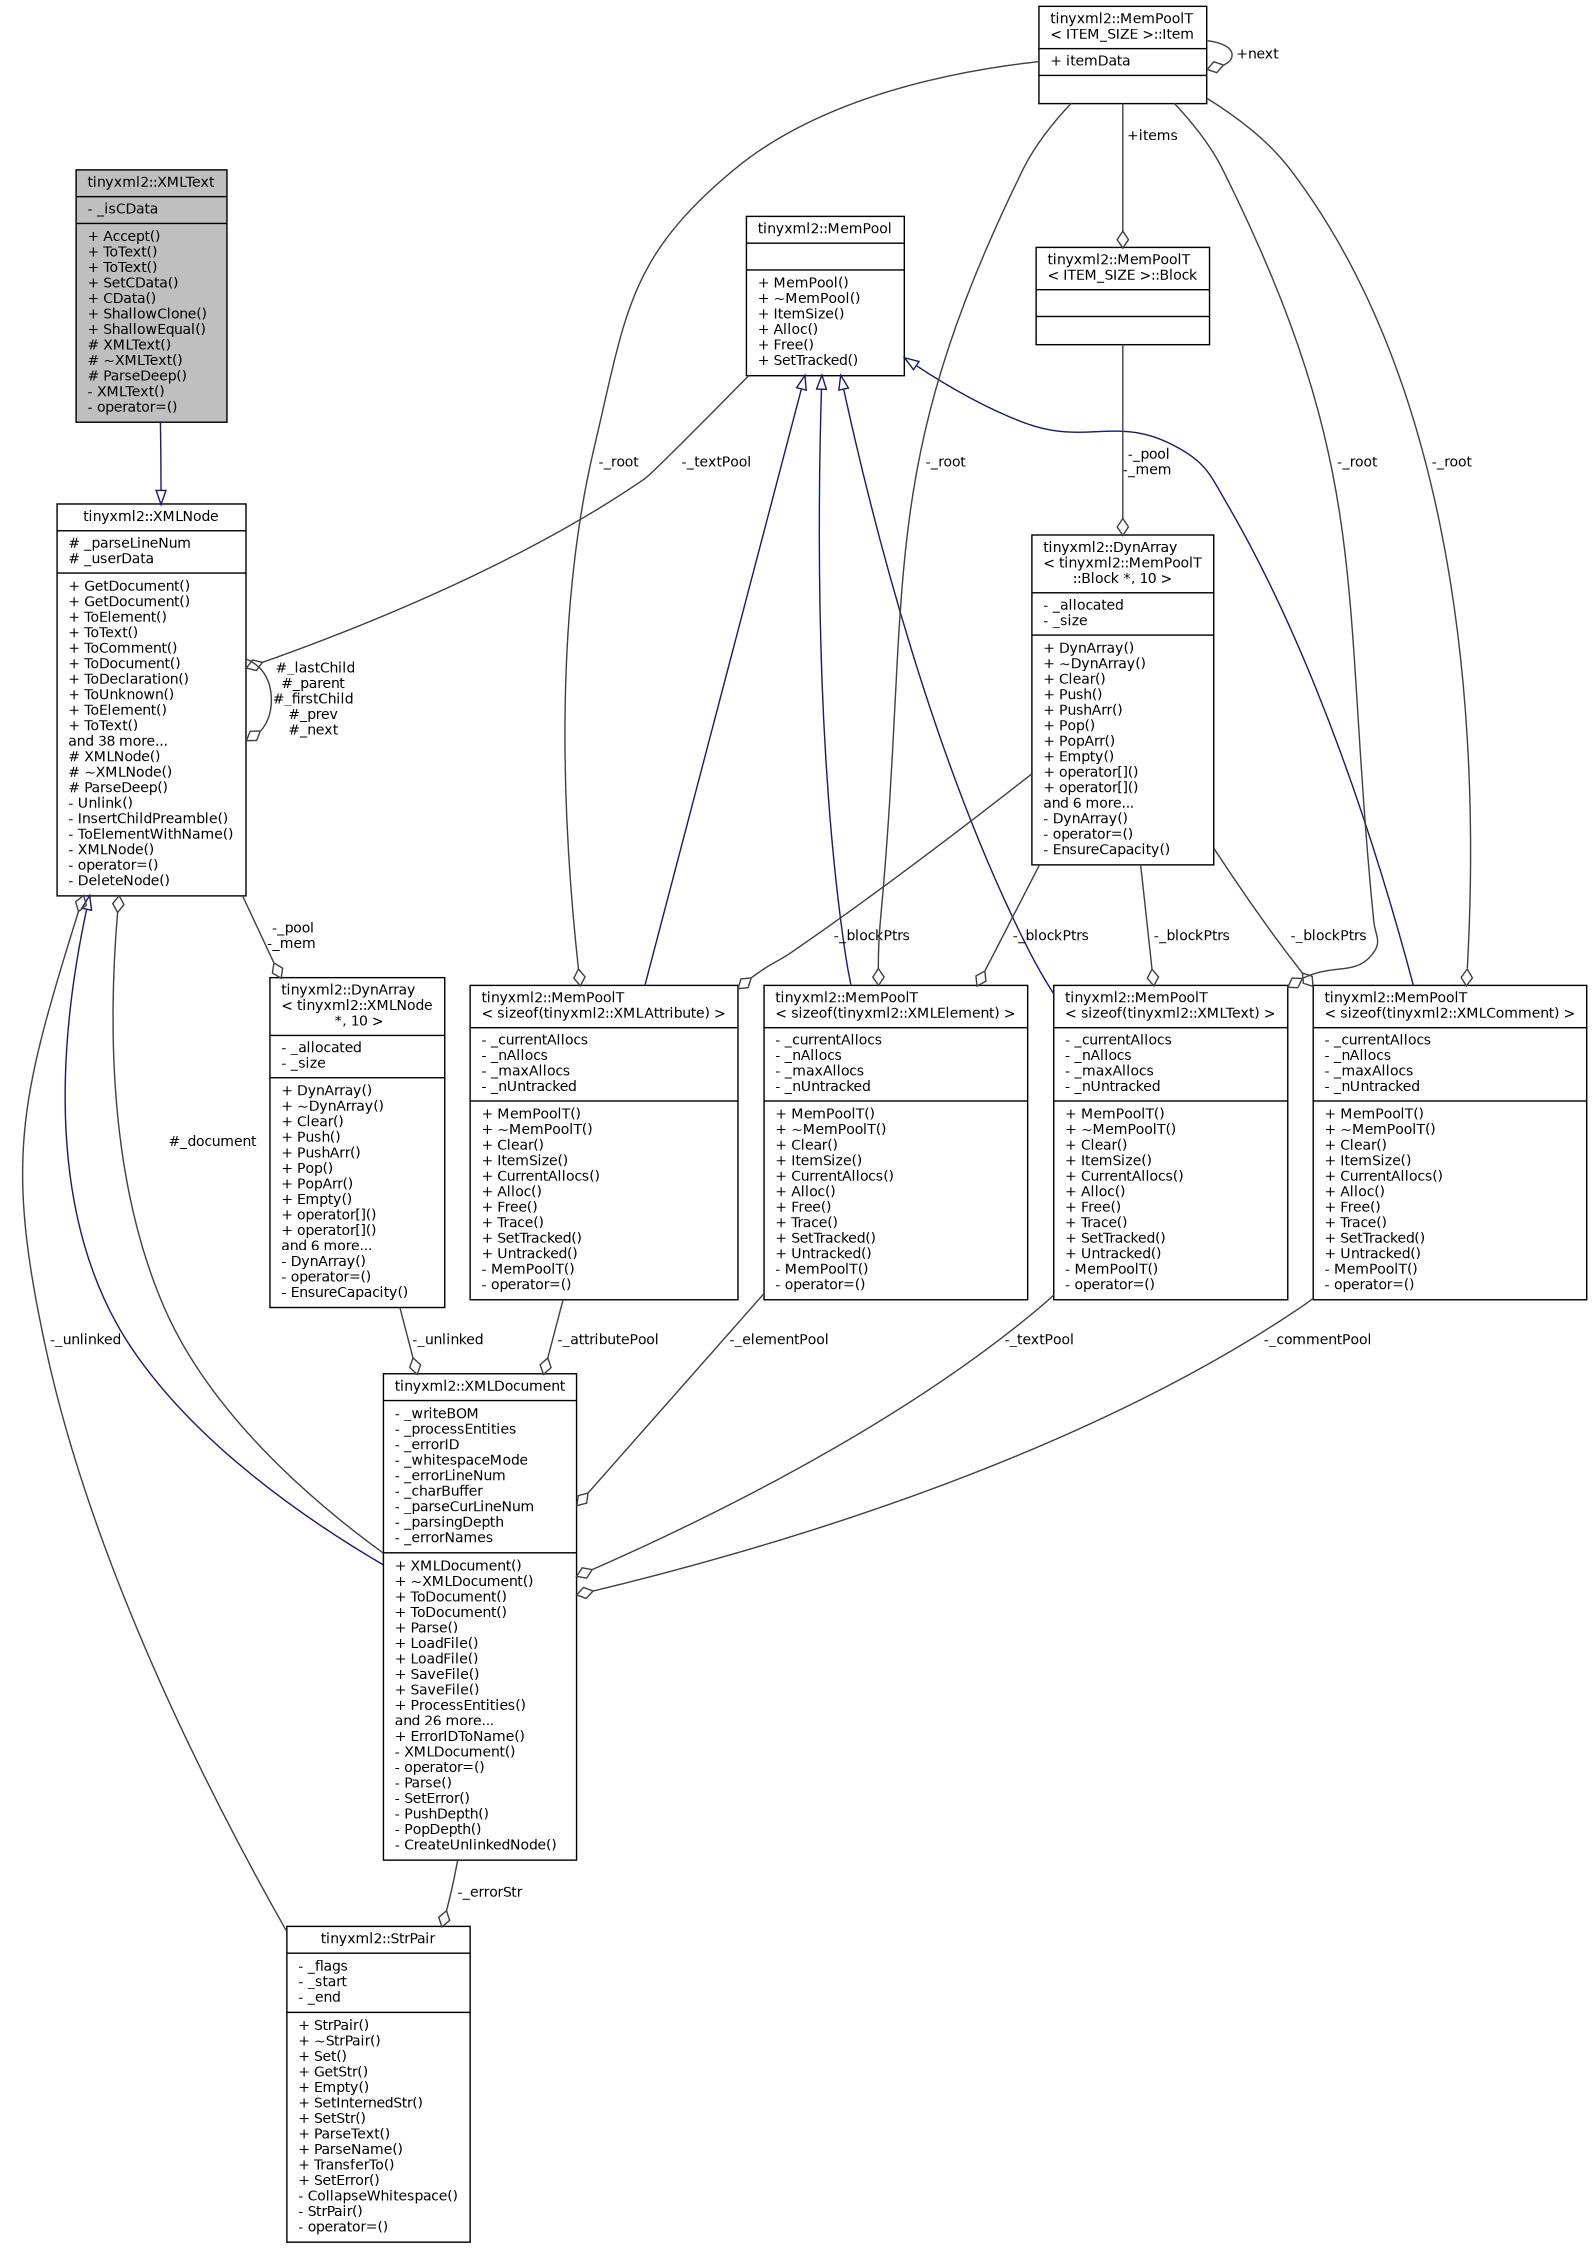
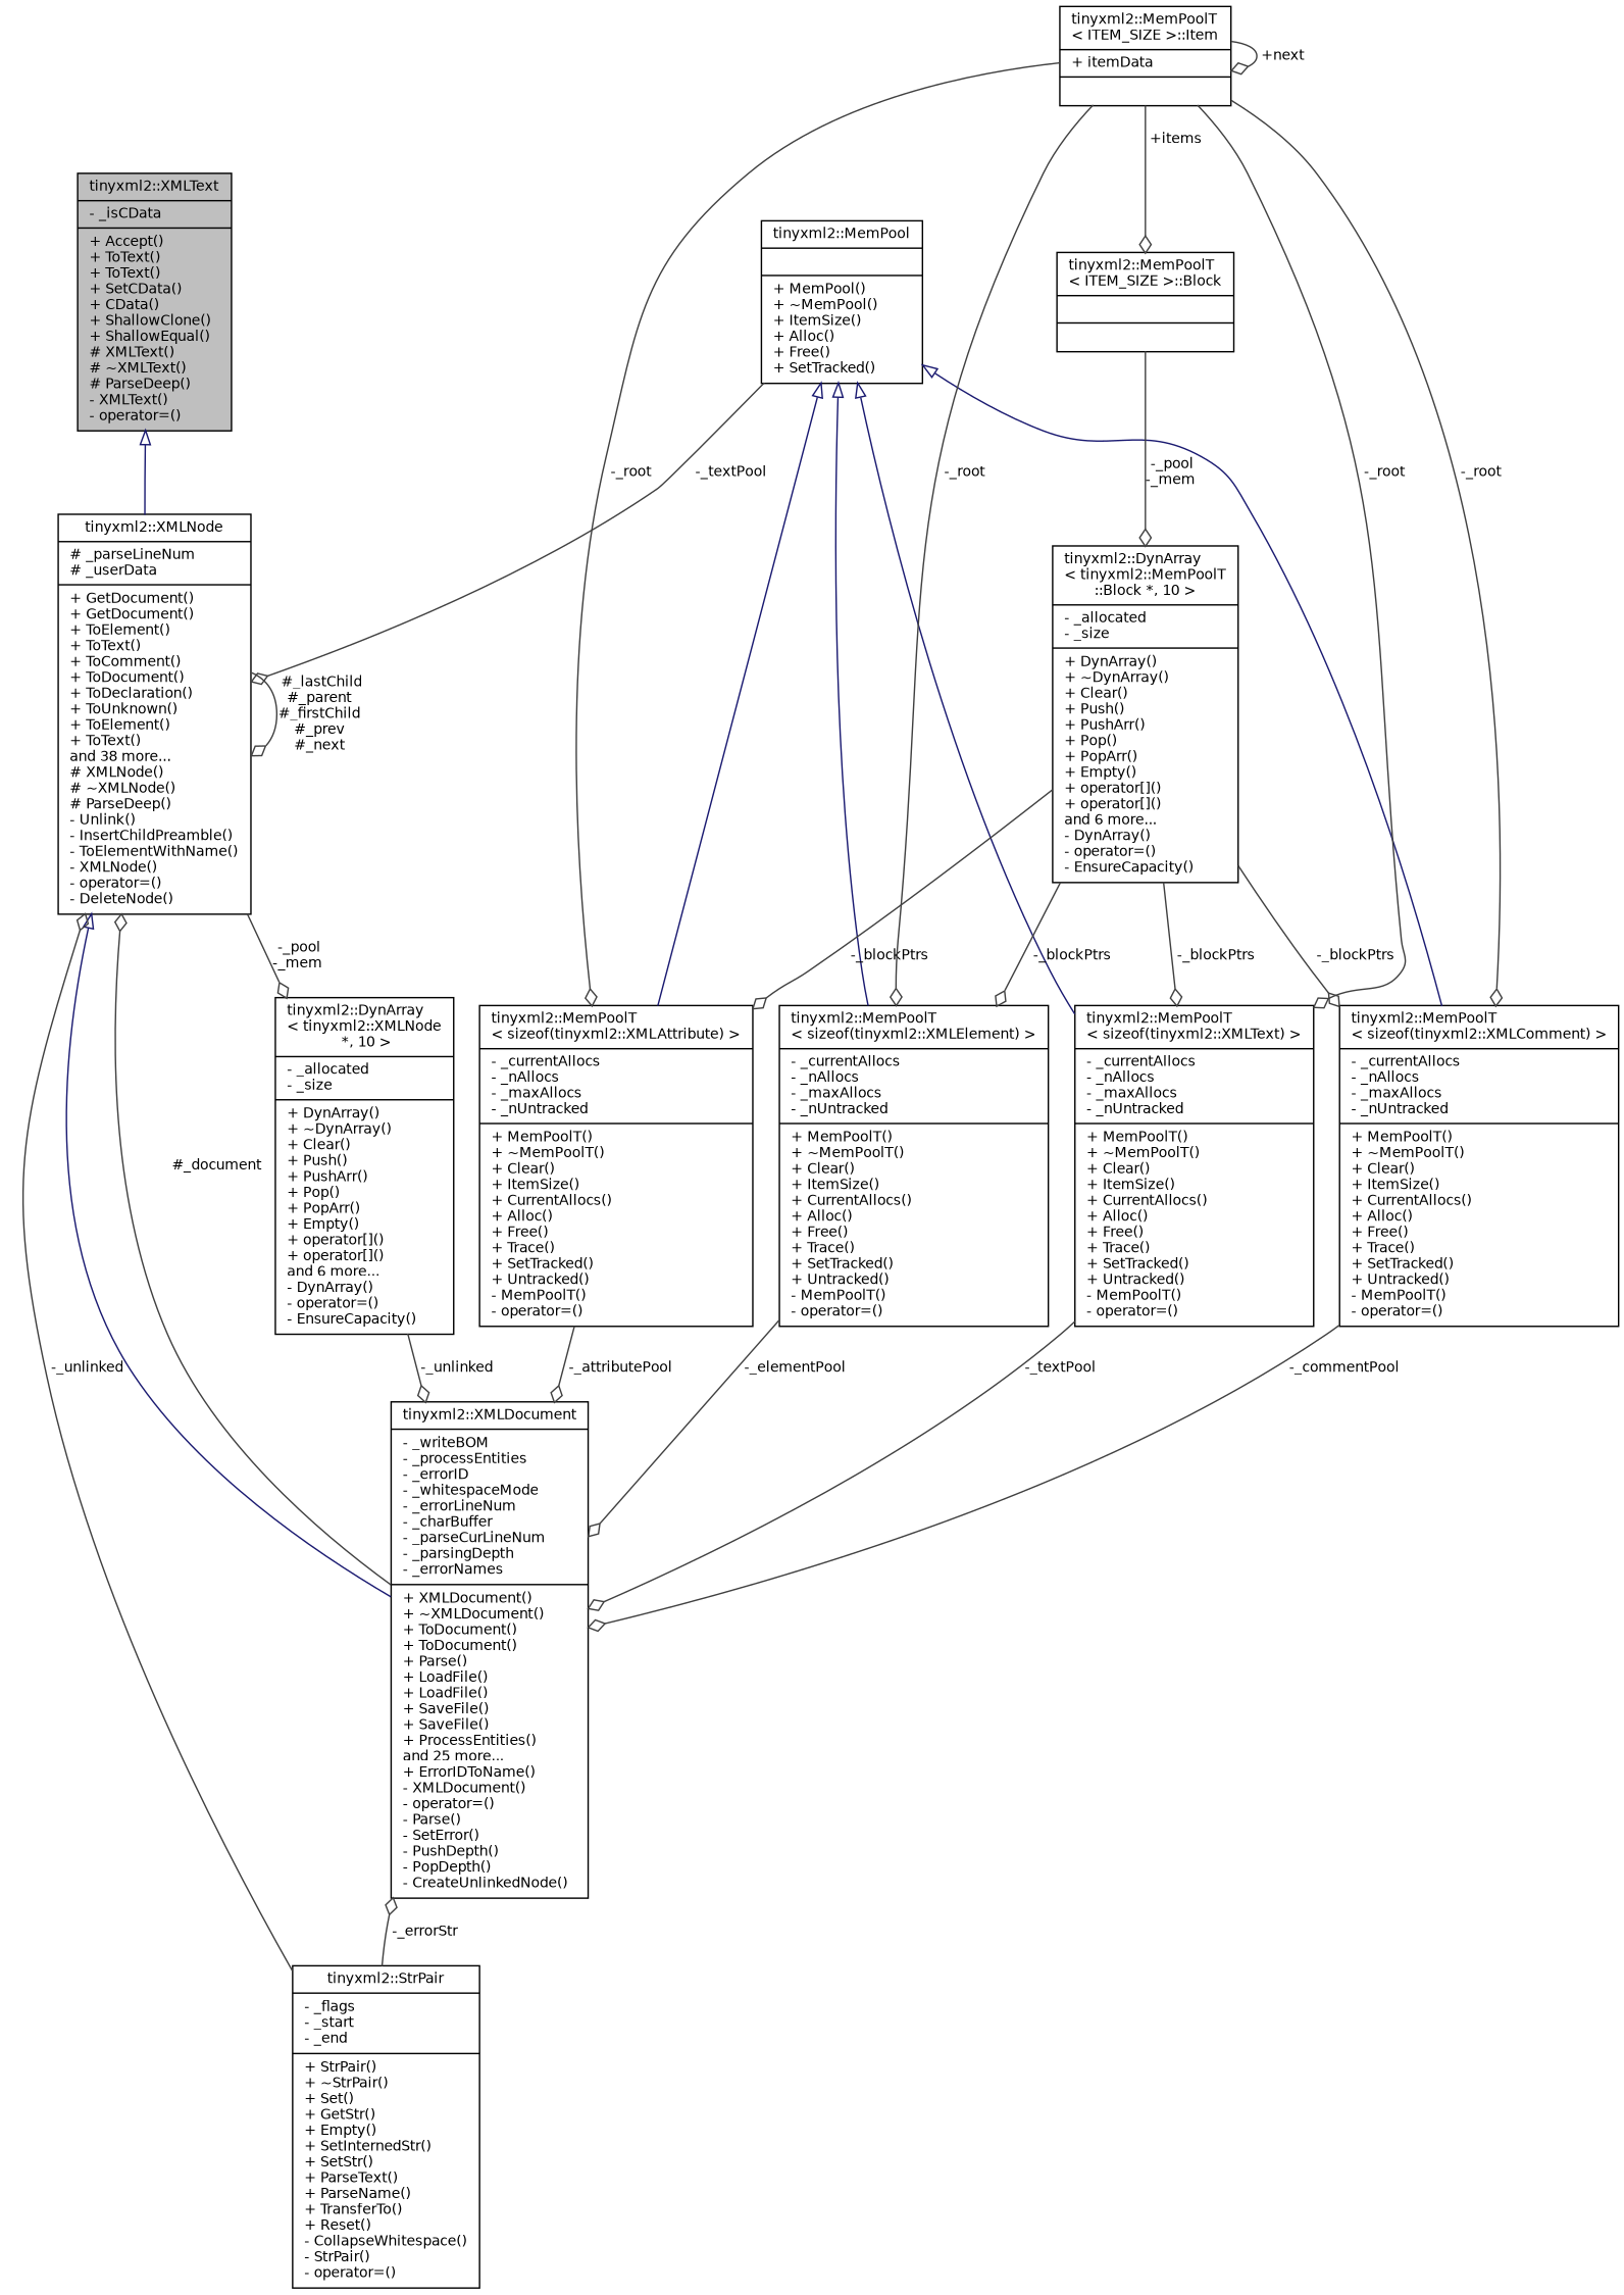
  digraph {
    node [color=black fillcolor=white fontname=Helvetica fontsize=10 shape=record style=filled]
    edge [color=grey25 fontname=Helvetica fontsize=10 labelfontname=Helvetica labelfontsize=10 style=solid arrowhead=odiamond]
    n1 [fillcolor=grey75 fontcolor=black height=0.2 label="{tinyxml2::XMLText\n|- _isCData\l|+ Accept()\l+ ToText()\l+ ToText()\l+ SetCData()\l+ CData()\l+ ShallowClone()\l+ ShallowEqual()\l# XMLText()\l# ~XMLText()\l# ParseDeep()\l- XMLText()\l- operator=()\l}" width=0.4]
    n2 [height=0.2 label="{tinyxml2::XMLNode\n|# _parseLineNum\l# _userData\l|+ GetDocument()\l+ GetDocument()\l+ ToElement()\l+ ToText()\l+ ToComment()\l+ ToDocument()\l+ ToDeclaration()\l+ ToUnknown()\l+ ToElement()\l+ ToText()\land 38 more...\l# XMLNode()\l# ~XMLNode()\l# ParseDeep()\l- Unlink()\l- InsertChildPreamble()\l- ToElementWithName()\l- XMLNode()\l- operator=()\l- DeleteNode()\l}" width=0.4]
-   n3 [height=0.2 label="{tinyxml2::XMLDocument\n|- _writeBOM\l- _processEntities\l- _errorID\l- _whitespaceMode\l- _errorLineNum\l- _charBuffer\l- _parseCurLineNum\l- _parsingDepth\l- _errorNames\l|+ XMLDocument()\l+ ~XMLDocument()\l+ ToDocument()\l+ ToDocument()\l+ Parse()\l+ LoadFile()\l+ LoadFile()\l+ SaveFile()\l+ SaveFile()\l+ ProcessEntities()\land 26 more...\l+ ErrorIDToName()\l- XMLDocument()\l- operator=()\l- Parse()\l- SetError()\l- PushDepth()\l- PopDepth()\l- CreateUnlinkedNode()\l}" width=0.4]
+   n3 [height=0.2 label="{tinyxml2::XMLDocument\n|- _writeBOM\l- _processEntities\l- _errorID\l- _whitespaceMode\l- _errorLineNum\l- _charBuffer\l- _parseCurLineNum\l- _parsingDepth\l- _errorNames\l|+ XMLDocument()\l+ ~XMLDocument()\l+ ToDocument()\l+ ToDocument()\l+ Parse()\l+ LoadFile()\l+ LoadFile()\l+ SaveFile()\l+ SaveFile()\l+ ProcessEntities()\land 25 more...\l+ ErrorIDToName()\l- XMLDocument()\l- operator=()\l- Parse()\l- SetError()\l- PushDepth()\l- PopDepth()\l- CreateUnlinkedNode()\l}" width=0.4]
    n4 [height=0.2 label="{tinyxml2::DynArray\l\< tinyxml2::XMLNode\l *, 10 \>\n|- _allocated\l- _size\l|+ DynArray()\l+ ~DynArray()\l+ Clear()\l+ Push()\l+ PushArr()\l+ Pop()\l+ PopArr()\l+ Empty()\l+ operator[]()\l+ operator[]()\land 6 more...\l- DynArray()\l- operator=()\l- EnsureCapacity()\l}" width=0.4]
    n5 [height=0.2 label="{tinyxml2::MemPoolT\l\< sizeof(tinyxml2::XMLText) \>\n|- _currentAllocs\l- _nAllocs\l- _maxAllocs\l- _nUntracked\l|+ MemPoolT()\l+ ~MemPoolT()\l+ Clear()\l+ ItemSize()\l+ CurrentAllocs()\l+ Alloc()\l+ Free()\l+ Trace()\l+ SetTracked()\l+ Untracked()\l- MemPoolT()\l- operator=()\l}" width=0.4]
    n6 [height=0.2 label="{tinyxml2::MemPool\n||+ MemPool()\l+ ~MemPool()\l+ ItemSize()\l+ Alloc()\l+ Free()\l+ SetTracked()\l}" width=0.4]
    n7 [height=0.2 label="{tinyxml2::MemPoolT\l\< sizeof(tinyxml2::XMLComment) \>\n|- _currentAllocs\l- _nAllocs\l- _maxAllocs\l- _nUntracked\l|+ MemPoolT()\l+ ~MemPoolT()\l+ Clear()\l+ ItemSize()\l+ CurrentAllocs()\l+ Alloc()\l+ Free()\l+ Trace()\l+ SetTracked()\l+ Untracked()\l- MemPoolT()\l- operator=()\l}" width=0.4]
    n8 [height=0.2 label="{tinyxml2::MemPoolT\l\< sizeof(tinyxml2::XMLElement) \>\n|- _currentAllocs\l- _nAllocs\l- _maxAllocs\l- _nUntracked\l|+ MemPoolT()\l+ ~MemPoolT()\l+ Clear()\l+ ItemSize()\l+ CurrentAllocs()\l+ Alloc()\l+ Free()\l+ Trace()\l+ SetTracked()\l+ Untracked()\l- MemPoolT()\l- operator=()\l}" width=0.4]
    n9 [height=0.2 label="{tinyxml2::MemPoolT\l\< sizeof(tinyxml2::XMLAttribute) \>\n|- _currentAllocs\l- _nAllocs\l- _maxAllocs\l- _nUntracked\l|+ MemPoolT()\l+ ~MemPoolT()\l+ Clear()\l+ ItemSize()\l+ CurrentAllocs()\l+ Alloc()\l+ Free()\l+ Trace()\l+ SetTracked()\l+ Untracked()\l- MemPoolT()\l- operator=()\l}" width=0.4]
    n10 [height=0.2 label="{tinyxml2::DynArray\l\< tinyxml2::MemPoolT\l::Block *, 10 \>\n|- _allocated\l- _size\l|+ DynArray()\l+ ~DynArray()\l+ Clear()\l+ Push()\l+ PushArr()\l+ Pop()\l+ PopArr()\l+ Empty()\l+ operator[]()\l+ operator[]()\land 6 more...\l- DynArray()\l- operator=()\l- EnsureCapacity()\l}" width=0.4]
    n11 [height=0.2 label="{tinyxml2::MemPoolT\l\< ITEM_SIZE \>::Block\n||}" width=0.4]
    n12 [height=0.2 label="{tinyxml2::MemPoolT\l\< ITEM_SIZE \>::Item\n|+ itemData\l|}" width=0.4]
-   n13 [height=0.2 label="{tinyxml2::StrPair\n|- _flags\l- _start\l- _end\l|+ StrPair()\l+ ~StrPair()\l+ Set()\l+ GetStr()\l+ Empty()\l+ SetInternedStr()\l+ SetStr()\l+ ParseText()\l+ ParseName()\l+ TransferTo()\l+ SetError()\l- CollapseWhitespace()\l- StrPair()\l- operator=()\l}" width=0.4]
-   n2 -> n1 [arrowtail=onormal color=midnightblue dir=back arrowhead=""]
+   n13 [height=0.2 label="{tinyxml2::StrPair\n|- _flags\l- _start\l- _end\l|+ StrPair()\l+ ~StrPair()\l+ Set()\l+ GetStr()\l+ Empty()\l+ SetInternedStr()\l+ SetStr()\l+ ParseText()\l+ ParseName()\l+ TransferTo()\l+ Reset()\l- CollapseWhitespace()\l- StrPair()\l- operator=()\l}" width=0.4]
+   n1 -> n2 [arrowtail=onormal color=midnightblue dir=back arrowhead=""]
    n2 -> n2 [label=" #_lastChild\n#_parent\n#_firstChild\n#_prev\n#_next"]
    n2 -> n3 [arrowtail=onormal color=midnightblue dir=back arrowhead=""]
    n2 -> n4 [label=" -_pool\n-_mem"]
    n3 -> n2 [label=" #_document"]
    n4 -> n3 [label=" -_unlinked"]
    n5 -> n3 [label=" -_textPool"]
    n6 -> n2 [label=" -_textPool"]
    n6 -> n5 [arrowtail=onormal color=midnightblue dir=back arrowhead=""]
    n6 -> n7 [arrowtail=onormal color=midnightblue dir=back arrowhead=""]
    n6 -> n8 [arrowtail=onormal color=midnightblue dir=back arrowhead=""]
    n6 -> n9 [arrowtail=onormal color=midnightblue dir=back arrowhead=""]
    n7 -> n3 [label=" -_commentPool"]
    n8 -> n3 [label=" -_elementPool"]
    n9 -> n3 [label=" -_attributePool"]
    n10 -> n5 [label=" -_blockPtrs"]
    n10 -> n7 [label=" -_blockPtrs"]
    n10 -> n8 [label=" -_blockPtrs"]
    n10 -> n9 [label=" -_blockPtrs"]
    n11 -> n10 [label=" -_pool\n-_mem"]
    n12 -> n5 [label=" -_root"]
    n12 -> n7 [label=" -_root"]
    n12 -> n8 [label=" -_root"]
    n12 -> n9 [label=" -_root"]
    n12 -> n11 [label=" +items"]
    n12 -> n12 [label=" +next"]
    n13 -> n2 [label=" -_unlinked"]
-   n3 -> n13 [label=" -_errorStr"]
+   n13 -> n3 [label=" -_errorStr"]
  }
